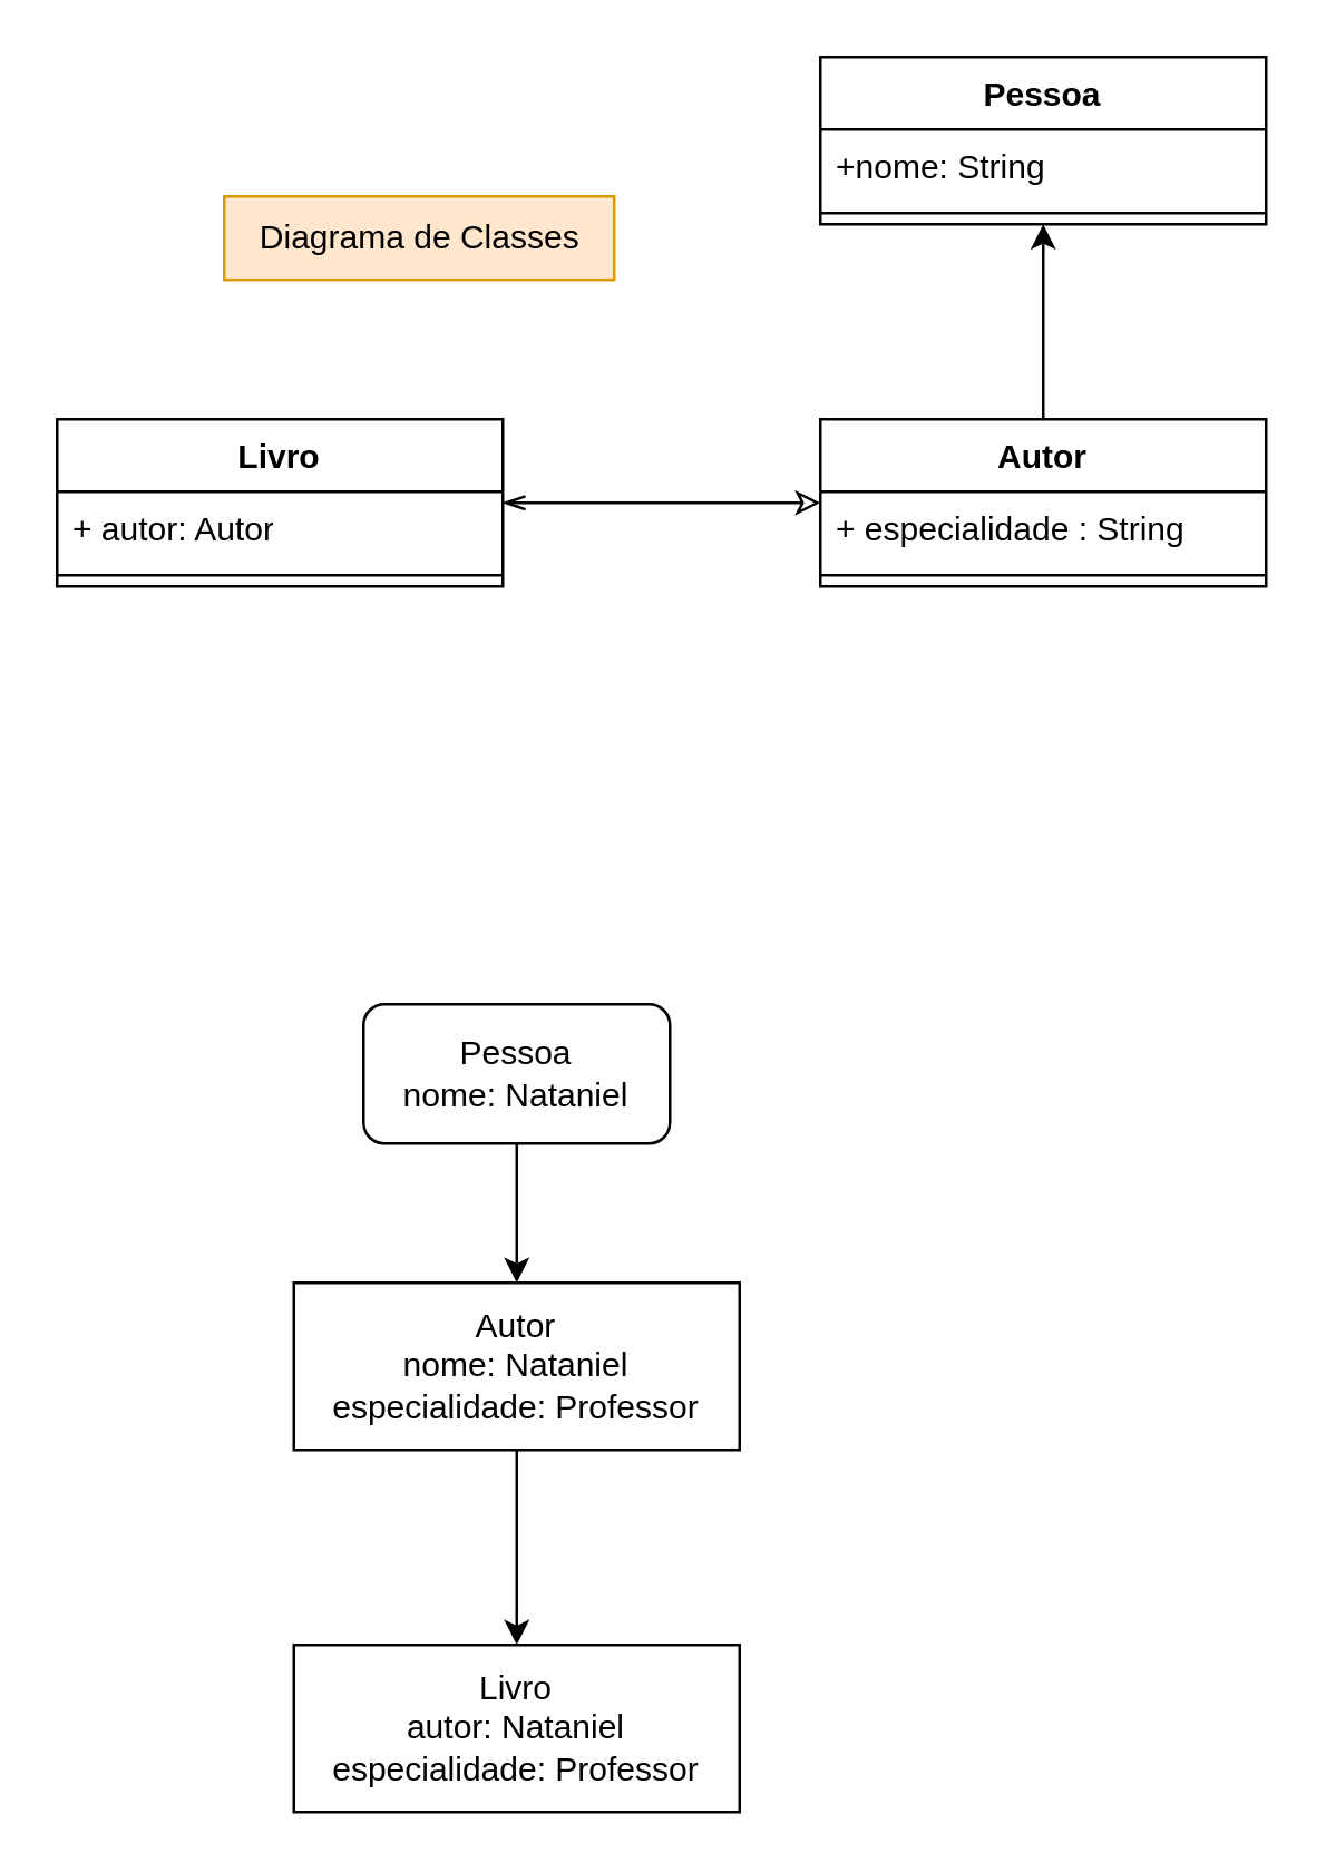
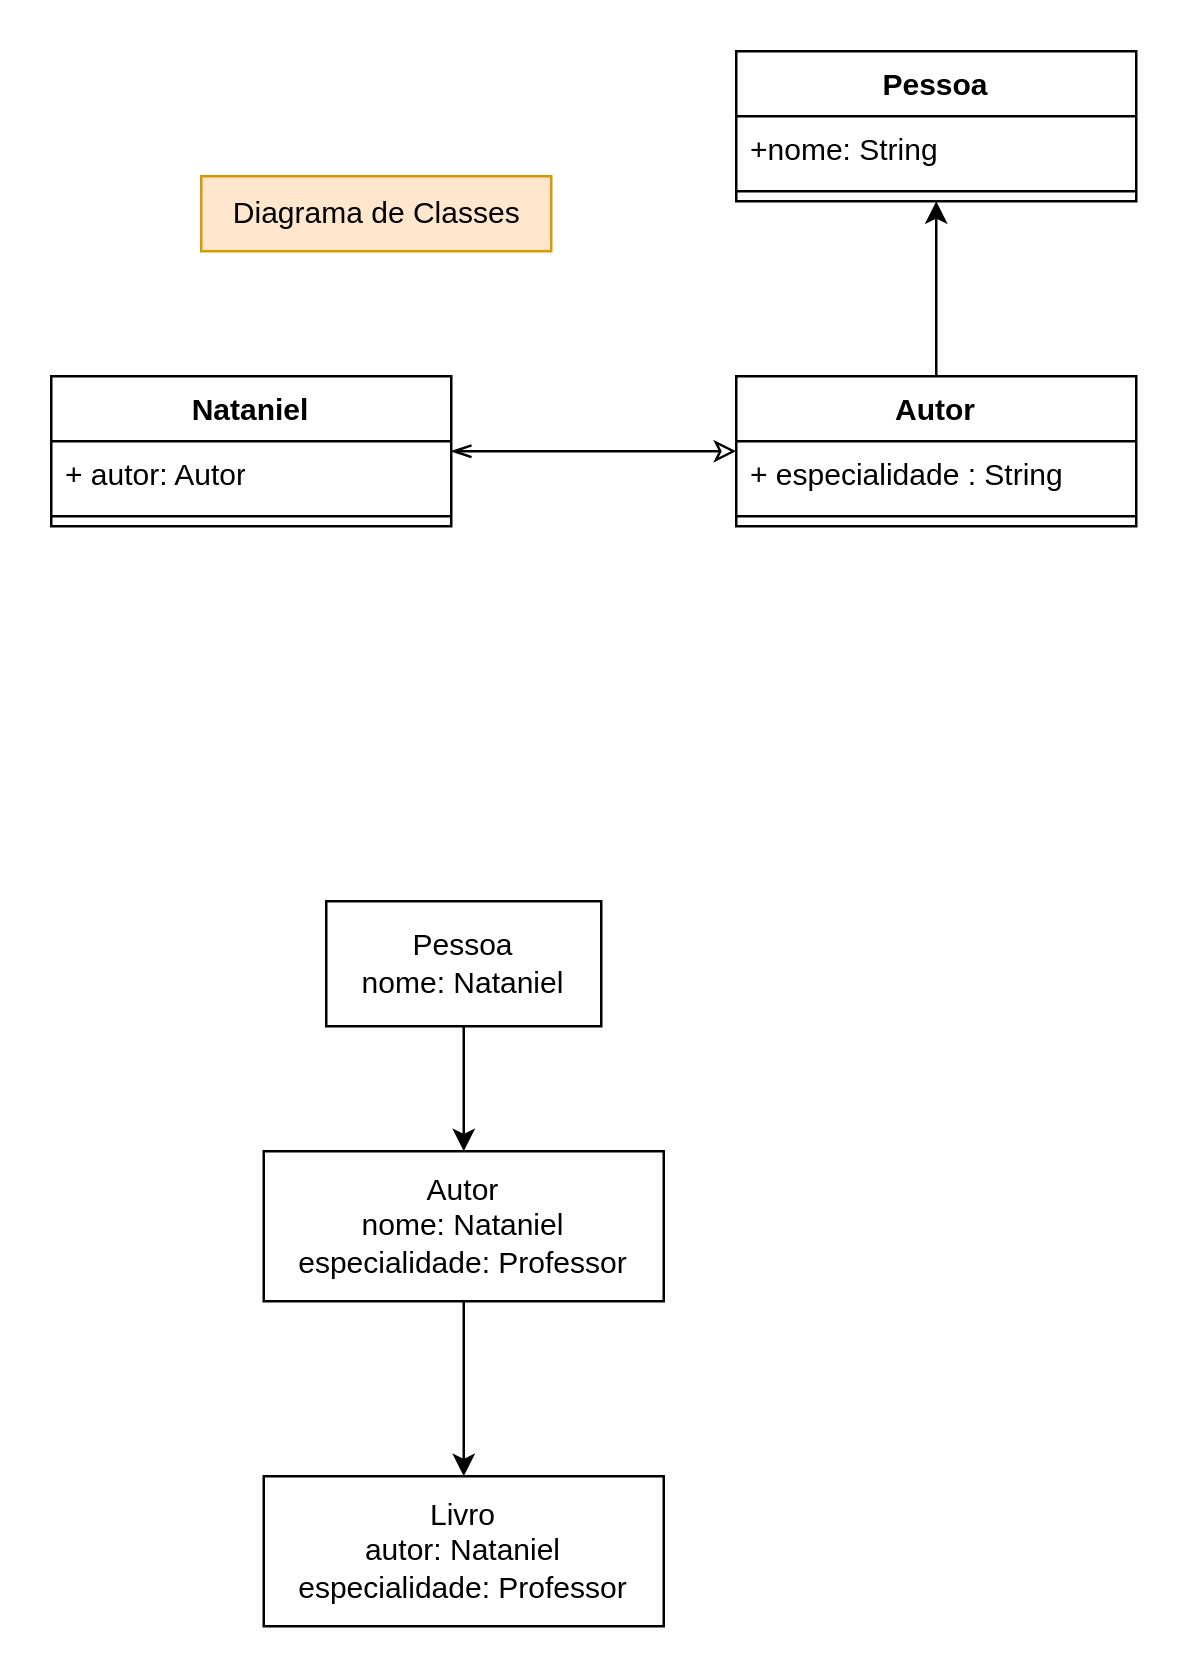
  <mxCell id="0" />
  <mxCell id="1" parent="0" />
  <mxCell id="2" value="" style="edgeStyle=orthogonalEdgeStyle;rounded=0;orthogonalLoop=1;jettySize=auto;html=1;startArrow=openThin;startFill=0;endArrow=classic;endFill=0;" edge="1" parent="1" source="3" target="7"><mxGeometry relative="1" as="geometry" /></mxCell>
- <mxCell id="3" value="Livro" style="swimlane;fontStyle=1;align=center;verticalAlign=top;childLayout=stackLayout;horizontal=1;startSize=26;horizontalStack=0;resizeParent=1;resizeParentMax=0;resizeLast=0;collapsible=1;marginBottom=0;whiteSpace=wrap;html=1;" vertex="1" parent="1"><mxGeometry x="20" y="150" width="160" height="60" as="geometry" /></mxCell>
+ <mxCell id="3" value="Nataniel" style="swimlane;fontStyle=1;align=center;verticalAlign=top;childLayout=stackLayout;horizontal=1;startSize=26;horizontalStack=0;resizeParent=1;resizeParentMax=0;resizeLast=0;collapsible=1;marginBottom=0;whiteSpace=wrap;html=1;" vertex="1" parent="1"><mxGeometry x="20" y="150" width="160" height="60" as="geometry" /></mxCell>
  <mxCell id="4" value="+ autor: Autor" style="text;strokeColor=none;fillColor=none;align=left;verticalAlign=top;spacingLeft=4;spacingRight=4;overflow=hidden;rotatable=0;points=[[0,0.5],[1,0.5]];portConstraint=eastwest;whiteSpace=wrap;html=1;" vertex="1" parent="3"><mxGeometry y="26" width="160" height="26" as="geometry" /></mxCell>
  <mxCell id="5" value="" style="line;strokeWidth=1;fillColor=none;align=left;verticalAlign=middle;spacingTop=-1;spacingLeft=3;spacingRight=3;rotatable=0;labelPosition=right;points=[];portConstraint=eastwest;strokeColor=inherit;" vertex="1" parent="3"><mxGeometry y="52" width="160" height="8" as="geometry" /></mxCell>
  <mxCell id="6" value="" style="edgeStyle=orthogonalEdgeStyle;rounded=0;orthogonalLoop=1;jettySize=auto;html=1;" edge="1" parent="1" source="7" target="10"><mxGeometry relative="1" as="geometry" /></mxCell>
  <mxCell id="7" value="Autor" style="swimlane;fontStyle=1;align=center;verticalAlign=top;childLayout=stackLayout;horizontal=1;startSize=26;horizontalStack=0;resizeParent=1;resizeParentMax=0;resizeLast=0;collapsible=1;marginBottom=0;whiteSpace=wrap;html=1;" vertex="1" parent="1"><mxGeometry x="294" y="150" width="160" height="60" as="geometry" /></mxCell>
  <mxCell id="8" value="+ especialidade : String" style="text;strokeColor=none;fillColor=none;align=left;verticalAlign=top;spacingLeft=4;spacingRight=4;overflow=hidden;rotatable=0;points=[[0,0.5],[1,0.5]];portConstraint=eastwest;whiteSpace=wrap;html=1;" vertex="1" parent="7"><mxGeometry y="26" width="160" height="26" as="geometry" /></mxCell>
  <mxCell id="9" value="" style="line;strokeWidth=1;fillColor=none;align=left;verticalAlign=middle;spacingTop=-1;spacingLeft=3;spacingRight=3;rotatable=0;labelPosition=right;points=[];portConstraint=eastwest;strokeColor=inherit;" vertex="1" parent="7"><mxGeometry y="52" width="160" height="8" as="geometry" /></mxCell>
  <mxCell id="10" value="Pessoa" style="swimlane;fontStyle=1;align=center;verticalAlign=top;childLayout=stackLayout;horizontal=1;startSize=26;horizontalStack=0;resizeParent=1;resizeParentMax=0;resizeLast=0;collapsible=1;marginBottom=0;whiteSpace=wrap;html=1;" vertex="1" parent="1"><mxGeometry x="294" y="20" width="160" height="60" as="geometry" /></mxCell>
  <mxCell id="11" value="+nome: String" style="text;strokeColor=none;fillColor=none;align=left;verticalAlign=top;spacingLeft=4;spacingRight=4;overflow=hidden;rotatable=0;points=[[0,0.5],[1,0.5]];portConstraint=eastwest;whiteSpace=wrap;html=1;" vertex="1" parent="10"><mxGeometry y="26" width="160" height="26" as="geometry" /></mxCell>
  <mxCell id="12" value="" style="line;strokeWidth=1;fillColor=none;align=left;verticalAlign=middle;spacingTop=-1;spacingLeft=3;spacingRight=3;rotatable=0;labelPosition=right;points=[];portConstraint=eastwest;strokeColor=inherit;" vertex="1" parent="10"><mxGeometry y="52" width="160" height="8" as="geometry" /></mxCell>
  <mxCell id="13" value="Diagrama de Classes" style="text;html=1;align=center;verticalAlign=middle;resizable=0;points=[];autosize=1;strokeColor=#d79b00;fillColor=#ffe6cc;" vertex="1" parent="1"><mxGeometry x="80" y="70" width="140" height="30" as="geometry" /></mxCell>
  <mxCell id="14" style="edgeStyle=orthogonalEdgeStyle;rounded=0;orthogonalLoop=1;jettySize=auto;html=1;entryX=0.5;entryY=0;entryDx=0;entryDy=0;" edge="1" parent="1" source="15" target="17"><mxGeometry relative="1" as="geometry" /></mxCell>
- <mxCell id="15" value="Pessoa&lt;div&gt;nome: Nataniel&lt;/div&gt;" style="html=1;whiteSpace=wrap;rounded=1;" vertex="1" parent="1"><mxGeometry x="130" y="360" width="110" height="50" as="geometry" /></mxCell>
+ <mxCell id="15" value="Pessoa&lt;div&gt;nome: Nataniel&lt;/div&gt;" style="html=1;whiteSpace=wrap;" vertex="1" parent="1"><mxGeometry x="130" y="360" width="110" height="50" as="geometry" /></mxCell>
  <mxCell id="16" style="edgeStyle=orthogonalEdgeStyle;rounded=0;orthogonalLoop=1;jettySize=auto;html=1;entryX=0.5;entryY=0;entryDx=0;entryDy=0;" edge="1" parent="1" source="17" target="18"><mxGeometry relative="1" as="geometry" /></mxCell>
  <mxCell id="17" value="Autor&lt;div&gt;nome: Nataniel&lt;/div&gt;&lt;div&gt;especialidade: Professor&lt;/div&gt;" style="html=1;whiteSpace=wrap;" vertex="1" parent="1"><mxGeometry x="105" y="460" width="160" height="60" as="geometry" /></mxCell>
  <mxCell id="18" value="Livro&lt;br&gt;&lt;div&gt;autor: Nataniel&lt;/div&gt;&lt;div&gt;especialidade: Professor&lt;/div&gt;" style="html=1;whiteSpace=wrap;" vertex="1" parent="1"><mxGeometry x="105" y="590" width="160" height="60" as="geometry" /></mxCell>
